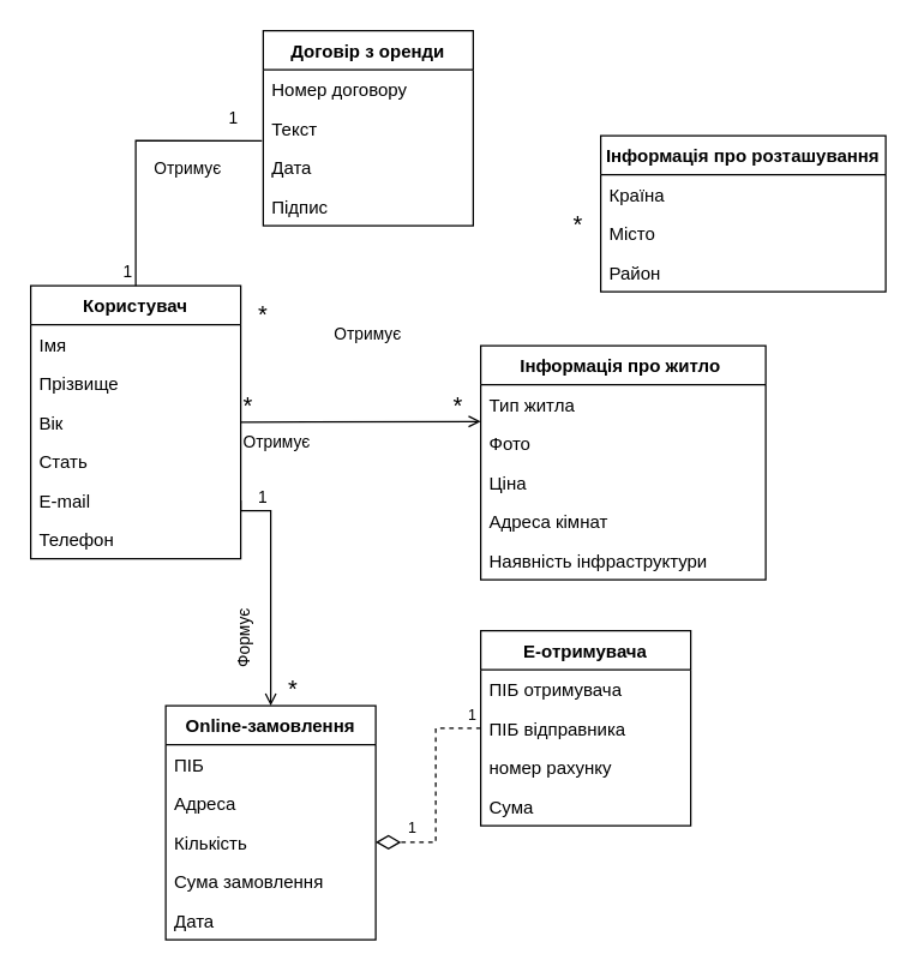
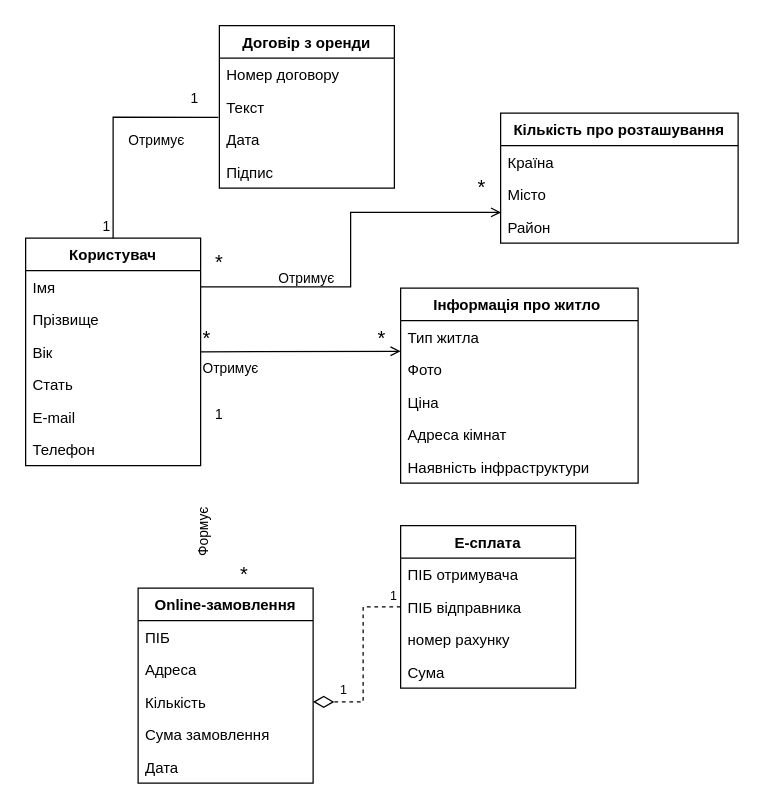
  <mxCell id="0" />
  <mxCell id="1" parent="0" />
  <mxCell id="2" style="edgeStyle=orthogonalEdgeStyle;rounded=0;orthogonalLoop=1;jettySize=auto;html=1;exitX=0.5;exitY=0;exitDx=0;exitDy=0;entryX=-0.006;entryY=0.82;entryDx=0;entryDy=0;entryPerimeter=0;fontSize=10;endArrow=none;endFill=0;endSize=5;" edge="1" parent="1" source="3" target="33"><mxGeometry relative="1" as="geometry" /></mxCell>
  <mxCell id="3" value="Користувач" style="swimlane;fontStyle=1;childLayout=stackLayout;horizontal=1;startSize=26;fillColor=none;horizontalStack=0;resizeParent=1;resizeParentMax=0;resizeLast=0;collapsible=1;marginBottom=0;" vertex="1" parent="1"><mxGeometry x="20" y="190" width="140" height="182" as="geometry" /></mxCell>
  <mxCell id="4" value="Імя" style="text;strokeColor=none;fillColor=none;align=left;verticalAlign=top;spacingLeft=4;spacingRight=4;overflow=hidden;rotatable=0;points=[[0,0.5],[1,0.5]];portConstraint=eastwest;" vertex="1" parent="3"><mxGeometry y="26" width="140" height="26" as="geometry" /></mxCell>
  <mxCell id="5" value="Прізвище" style="text;strokeColor=none;fillColor=none;align=left;verticalAlign=top;spacingLeft=4;spacingRight=4;overflow=hidden;rotatable=0;points=[[0,0.5],[1,0.5]];portConstraint=eastwest;" vertex="1" parent="3"><mxGeometry y="52" width="140" height="26" as="geometry" /></mxCell>
  <mxCell id="6" value="Вік" style="text;strokeColor=none;fillColor=none;align=left;verticalAlign=top;spacingLeft=4;spacingRight=4;overflow=hidden;rotatable=0;points=[[0,0.5],[1,0.5]];portConstraint=eastwest;" vertex="1" parent="3"><mxGeometry y="78" width="140" height="26" as="geometry" /></mxCell>
  <mxCell id="7" value="Стать " style="text;strokeColor=none;fillColor=none;align=left;verticalAlign=top;spacingLeft=4;spacingRight=4;overflow=hidden;rotatable=0;points=[[0,0.5],[1,0.5]];portConstraint=eastwest;" vertex="1" parent="3"><mxGeometry y="104" width="140" height="26" as="geometry" /></mxCell>
  <mxCell id="8" value="E-mail" style="text;strokeColor=none;fillColor=none;align=left;verticalAlign=top;spacingLeft=4;spacingRight=4;overflow=hidden;rotatable=0;points=[[0,0.5],[1,0.5]];portConstraint=eastwest;" vertex="1" parent="3"><mxGeometry y="130" width="140" height="26" as="geometry" /></mxCell>
  <mxCell id="9" value="Телефон" style="text;strokeColor=none;fillColor=none;align=left;verticalAlign=top;spacingLeft=4;spacingRight=4;overflow=hidden;rotatable=0;points=[[0,0.5],[1,0.5]];portConstraint=eastwest;" vertex="1" parent="3"><mxGeometry y="156" width="140" height="26" as="geometry" /></mxCell>
- <mxCell id="10" value="Інформація про розташування" style="swimlane;fontStyle=1;childLayout=stackLayout;horizontal=1;startSize=26;fillColor=none;horizontalStack=0;resizeParent=1;resizeParentMax=0;resizeLast=0;collapsible=1;marginBottom=0;" vertex="1" parent="1"><mxGeometry x="400" y="90" width="190" height="104" as="geometry" /></mxCell>
+ <mxCell id="10" value="Кількість про розташування" style="swimlane;fontStyle=1;childLayout=stackLayout;horizontal=1;startSize=26;fillColor=none;horizontalStack=0;resizeParent=1;resizeParentMax=0;resizeLast=0;collapsible=1;marginBottom=0;" vertex="1" parent="1"><mxGeometry x="400" y="90" width="190" height="104" as="geometry" /></mxCell>
  <mxCell id="11" value="Країна" style="text;strokeColor=none;fillColor=none;align=left;verticalAlign=top;spacingLeft=4;spacingRight=4;overflow=hidden;rotatable=0;points=[[0,0.5],[1,0.5]];portConstraint=eastwest;" vertex="1" parent="10"><mxGeometry y="26" width="190" height="26" as="geometry" /></mxCell>
  <mxCell id="12" value="Місто" style="text;strokeColor=none;fillColor=none;align=left;verticalAlign=top;spacingLeft=4;spacingRight=4;overflow=hidden;rotatable=0;points=[[0,0.5],[1,0.5]];portConstraint=eastwest;" vertex="1" parent="10"><mxGeometry y="52" width="190" height="26" as="geometry" /></mxCell>
  <mxCell id="13" value="Район" style="text;strokeColor=none;fillColor=none;align=left;verticalAlign=top;spacingLeft=4;spacingRight=4;overflow=hidden;rotatable=0;points=[[0,0.5],[1,0.5]];portConstraint=eastwest;" vertex="1" parent="10"><mxGeometry y="78" width="190" height="26" as="geometry" /></mxCell>
  <mxCell id="14" value="Інформація про житло " style="swimlane;fontStyle=1;childLayout=stackLayout;horizontal=1;startSize=26;fillColor=none;horizontalStack=0;resizeParent=1;resizeParentMax=0;resizeLast=0;collapsible=1;marginBottom=0;" vertex="1" parent="1"><mxGeometry x="320" y="230" width="190" height="156" as="geometry" /></mxCell>
  <mxCell id="15" value="Тип житла" style="text;strokeColor=none;fillColor=none;align=left;verticalAlign=top;spacingLeft=4;spacingRight=4;overflow=hidden;rotatable=0;points=[[0,0.5],[1,0.5]];portConstraint=eastwest;" vertex="1" parent="14"><mxGeometry y="26" width="190" height="26" as="geometry" /></mxCell>
  <mxCell id="16" value="Фото" style="text;strokeColor=none;fillColor=none;align=left;verticalAlign=top;spacingLeft=4;spacingRight=4;overflow=hidden;rotatable=0;points=[[0,0.5],[1,0.5]];portConstraint=eastwest;" vertex="1" parent="14"><mxGeometry y="52" width="190" height="26" as="geometry" /></mxCell>
  <mxCell id="17" value="Ціна" style="text;strokeColor=none;fillColor=none;align=left;verticalAlign=top;spacingLeft=4;spacingRight=4;overflow=hidden;rotatable=0;points=[[0,0.5],[1,0.5]];portConstraint=eastwest;" vertex="1" parent="14"><mxGeometry y="78" width="190" height="26" as="geometry" /></mxCell>
  <mxCell id="18" value="Адреса кімнат" style="text;strokeColor=none;fillColor=none;align=left;verticalAlign=top;spacingLeft=4;spacingRight=4;overflow=hidden;rotatable=0;points=[[0,0.5],[1,0.5]];portConstraint=eastwest;" vertex="1" parent="14"><mxGeometry y="104" width="190" height="26" as="geometry" /></mxCell>
  <mxCell id="19" value="Наявність інфраструктури " style="text;strokeColor=none;fillColor=none;align=left;verticalAlign=top;spacingLeft=4;spacingRight=4;overflow=hidden;rotatable=0;points=[[0,0.5],[1,0.5]];portConstraint=eastwest;" vertex="1" parent="14"><mxGeometry y="130" width="190" height="26" as="geometry" /></mxCell>
  <mxCell id="20" value="Online-замовлення" style="swimlane;fontStyle=1;childLayout=stackLayout;horizontal=1;startSize=26;fillColor=none;horizontalStack=0;resizeParent=1;resizeParentMax=0;resizeLast=0;collapsible=1;marginBottom=0;" vertex="1" parent="1"><mxGeometry x="110" y="470" width="140" height="156" as="geometry" /></mxCell>
  <mxCell id="21" value="ПІБ" style="text;strokeColor=none;fillColor=none;align=left;verticalAlign=top;spacingLeft=4;spacingRight=4;overflow=hidden;rotatable=0;points=[[0,0.5],[1,0.5]];portConstraint=eastwest;" vertex="1" parent="20"><mxGeometry y="26" width="140" height="26" as="geometry" /></mxCell>
  <mxCell id="22" value="Адреса" style="text;strokeColor=none;fillColor=none;align=left;verticalAlign=top;spacingLeft=4;spacingRight=4;overflow=hidden;rotatable=0;points=[[0,0.5],[1,0.5]];portConstraint=eastwest;" vertex="1" parent="20"><mxGeometry y="52" width="140" height="26" as="geometry" /></mxCell>
  <mxCell id="23" value="Кількість " style="text;strokeColor=none;fillColor=none;align=left;verticalAlign=top;spacingLeft=4;spacingRight=4;overflow=hidden;rotatable=0;points=[[0,0.5],[1,0.5]];portConstraint=eastwest;" vertex="1" parent="20"><mxGeometry y="78" width="140" height="26" as="geometry" /></mxCell>
  <mxCell id="24" value="Сума замовлення" style="text;strokeColor=none;fillColor=none;align=left;verticalAlign=top;spacingLeft=4;spacingRight=4;overflow=hidden;rotatable=0;points=[[0,0.5],[1,0.5]];portConstraint=eastwest;" vertex="1" parent="20"><mxGeometry y="104" width="140" height="26" as="geometry" /></mxCell>
  <mxCell id="25" value="Дата" style="text;strokeColor=none;fillColor=none;align=left;verticalAlign=top;spacingLeft=4;spacingRight=4;overflow=hidden;rotatable=0;points=[[0,0.5],[1,0.5]];portConstraint=eastwest;" vertex="1" parent="20"><mxGeometry y="130" width="140" height="26" as="geometry" /></mxCell>
- <mxCell id="26" value="E-отримувача" style="swimlane;fontStyle=1;childLayout=stackLayout;horizontal=1;startSize=26;fillColor=none;horizontalStack=0;resizeParent=1;resizeParentMax=0;resizeLast=0;collapsible=1;marginBottom=0;" vertex="1" parent="1"><mxGeometry x="320" y="420" width="140" height="130" as="geometry" /></mxCell>
+ <mxCell id="26" value="E-сплата" style="swimlane;fontStyle=1;childLayout=stackLayout;horizontal=1;startSize=26;fillColor=none;horizontalStack=0;resizeParent=1;resizeParentMax=0;resizeLast=0;collapsible=1;marginBottom=0;" vertex="1" parent="1"><mxGeometry x="320" y="420" width="140" height="130" as="geometry" /></mxCell>
  <mxCell id="27" value="ПІБ отримувача" style="text;strokeColor=none;fillColor=none;align=left;verticalAlign=top;spacingLeft=4;spacingRight=4;overflow=hidden;rotatable=0;points=[[0,0.5],[1,0.5]];portConstraint=eastwest;" vertex="1" parent="26"><mxGeometry y="26" width="140" height="26" as="geometry" /></mxCell>
  <mxCell id="28" value="ПІБ відправника" style="text;strokeColor=none;fillColor=none;align=left;verticalAlign=top;spacingLeft=4;spacingRight=4;overflow=hidden;rotatable=0;points=[[0,0.5],[1,0.5]];portConstraint=eastwest;" vertex="1" parent="26"><mxGeometry y="52" width="140" height="26" as="geometry" /></mxCell>
  <mxCell id="29" value="номер рахунку" style="text;strokeColor=none;fillColor=none;align=left;verticalAlign=top;spacingLeft=4;spacingRight=4;overflow=hidden;rotatable=0;points=[[0,0.5],[1,0.5]];portConstraint=eastwest;" vertex="1" parent="26"><mxGeometry y="78" width="140" height="26" as="geometry" /></mxCell>
  <mxCell id="30" value="Сума" style="text;strokeColor=none;fillColor=none;align=left;verticalAlign=top;spacingLeft=4;spacingRight=4;overflow=hidden;rotatable=0;points=[[0,0.5],[1,0.5]];portConstraint=eastwest;" vertex="1" parent="26"><mxGeometry y="104" width="140" height="26" as="geometry" /></mxCell>
  <mxCell id="31" value="Договір з оренди" style="swimlane;fontStyle=1;childLayout=stackLayout;horizontal=1;startSize=26;fillColor=none;horizontalStack=0;resizeParent=1;resizeParentMax=0;resizeLast=0;collapsible=1;marginBottom=0;" vertex="1" parent="1"><mxGeometry x="175" y="20" width="140" height="130" as="geometry" /></mxCell>
  <mxCell id="32" value="Номер договору" style="text;strokeColor=none;fillColor=none;align=left;verticalAlign=top;spacingLeft=4;spacingRight=4;overflow=hidden;rotatable=0;points=[[0,0.5],[1,0.5]];portConstraint=eastwest;fontSize=12;" vertex="1" parent="31"><mxGeometry y="26" width="140" height="26" as="geometry" /></mxCell>
  <mxCell id="33" value="Текст" style="text;strokeColor=none;fillColor=none;align=left;verticalAlign=top;spacingLeft=4;spacingRight=4;overflow=hidden;rotatable=0;points=[[0,0.5],[1,0.5]];portConstraint=eastwest;" vertex="1" parent="31"><mxGeometry y="52" width="140" height="26" as="geometry" /></mxCell>
  <mxCell id="34" value="Дата" style="text;strokeColor=none;fillColor=none;align=left;verticalAlign=top;spacingLeft=4;spacingRight=4;overflow=hidden;rotatable=0;points=[[0,0.5],[1,0.5]];portConstraint=eastwest;" vertex="1" parent="31"><mxGeometry y="78" width="140" height="26" as="geometry" /></mxCell>
  <mxCell id="35" value="Підпис" style="text;strokeColor=none;fillColor=none;align=left;verticalAlign=top;spacingLeft=4;spacingRight=4;overflow=hidden;rotatable=0;points=[[0,0.5],[1,0.5]];portConstraint=eastwest;" vertex="1" parent="31"><mxGeometry y="104" width="140" height="26" as="geometry" /></mxCell>
  <mxCell id="36" value="Отримує" style="endArrow=open;endFill=0;html=1;edgeStyle=orthogonalEdgeStyle;align=left;verticalAlign=top;rounded=0;exitX=1;exitY=0.5;exitDx=0;exitDy=0;" edge="1" parent="1" source="6"><mxGeometry x="-1" relative="1" as="geometry"><mxPoint x="170" y="270" as="sourcePoint" /><mxPoint x="320" y="280.5" as="targetPoint" /></mxGeometry></mxCell>
  <mxCell id="37" value="*" style="edgeLabel;resizable=0;html=1;align=left;verticalAlign=bottom;fontSize=16;" connectable="0" vertex="1" parent="36"><mxGeometry x="-1" relative="1" as="geometry" /></mxCell>
+ <mxCell id="38" style="edgeStyle=orthogonalEdgeStyle;rounded=0;orthogonalLoop=1;jettySize=auto;html=1;exitX=1;exitY=0.5;exitDx=0;exitDy=0;entryX=0.002;entryY=1.054;entryDx=0;entryDy=0;entryPerimeter=0;endArrow=open;endFill=0;" edge="1" parent="1" source="4" target="12"><mxGeometry relative="1" as="geometry" /></mxCell>
  <mxCell id="39" value="*" style="edgeLabel;resizable=0;html=1;align=left;verticalAlign=bottom;fontSize=16;" connectable="0" vertex="1" parent="1"><mxGeometry x="300" y="281" as="geometry" /></mxCell>
  <mxCell id="40" value="*" style="edgeLabel;resizable=0;html=1;align=left;verticalAlign=bottom;fontSize=16;" connectable="0" vertex="1" parent="1"><mxGeometry x="170" y="220" as="geometry" /></mxCell>
  <mxCell id="41" value="*" style="edgeLabel;resizable=0;html=1;align=left;verticalAlign=bottom;fontSize=16;" connectable="0" vertex="1" parent="1"><mxGeometry x="380" y="160" as="geometry" /></mxCell>
  <mxCell id="42" value="&lt;font style=&quot;font-size: 11px;&quot;&gt;Отримує&lt;/font&gt;" style="text;html=1;strokeColor=none;fillColor=none;align=center;verticalAlign=middle;whiteSpace=wrap;rounded=0;fontSize=16;" vertex="1" parent="1"><mxGeometry x="220" y="210" width="50" height="20" as="geometry" /></mxCell>
- <mxCell id="43" style="edgeStyle=orthogonalEdgeStyle;rounded=0;orthogonalLoop=1;jettySize=auto;html=1;exitX=1;exitY=0.5;exitDx=0;exitDy=0;entryX=0.5;entryY=0;entryDx=0;entryDy=0;fontSize=16;endArrow=open;endFill=0;" edge="1" parent="1" source="8" target="20"><mxGeometry relative="1" as="geometry"><Array as="points"><mxPoint x="160" y="340" /><mxPoint x="180" y="340" /><mxPoint x="180" y="460" /></Array></mxGeometry></mxCell>
  <mxCell id="44" value="&lt;font style=&quot;font-size: 11px;&quot;&gt;1&lt;/font&gt;" style="edgeLabel;resizable=0;html=1;align=left;verticalAlign=bottom;fontSize=16;" connectable="0" vertex="1" parent="1"><mxGeometry x="170" y="340" as="geometry" /></mxCell>
  <mxCell id="45" value="*" style="edgeLabel;resizable=0;html=1;align=left;verticalAlign=bottom;fontSize=16;" connectable="0" vertex="1" parent="1"><mxGeometry x="190" y="470" as="geometry" /></mxCell>
  <mxCell id="46" value="&lt;font style=&quot;font-size: 11px;&quot;&gt;Формує&lt;/font&gt;" style="text;html=1;strokeColor=none;fillColor=none;align=center;verticalAlign=middle;whiteSpace=wrap;rounded=0;fontSize=16;rotation=-90;" vertex="1" parent="1"><mxGeometry x="130" y="410" width="60" height="30" as="geometry" /></mxCell>
  <mxCell id="47" style="edgeStyle=orthogonalEdgeStyle;rounded=0;orthogonalLoop=1;jettySize=auto;html=1;exitX=0;exitY=0.5;exitDx=0;exitDy=0;entryX=1;entryY=0.5;entryDx=0;entryDy=0;fontSize=11;endArrow=diamondThin;endFill=0;endSize=14;dashed=1;" edge="1" parent="1" source="28" target="23"><mxGeometry relative="1" as="geometry" /></mxCell>
  <mxCell id="48" value="&lt;font style=&quot;font-size: 10px;&quot;&gt;1&lt;/font&gt;" style="edgeLabel;resizable=0;html=1;align=left;verticalAlign=bottom;fontSize=16;" connectable="0" vertex="1" parent="1"><mxGeometry x="310" y="485" as="geometry" /></mxCell>
  <mxCell id="49" value="&lt;font style=&quot;font-size: 10px;&quot;&gt;1&lt;/font&gt;" style="edgeLabel;resizable=0;html=1;align=left;verticalAlign=bottom;fontSize=16;" connectable="0" vertex="1" parent="1"><mxGeometry x="270" y="560" as="geometry" /></mxCell>
  <mxCell id="50" value="&lt;font style=&quot;font-size: 11px;&quot;&gt;Отримує&lt;/font&gt;" style="text;html=1;strokeColor=none;fillColor=none;align=center;verticalAlign=middle;whiteSpace=wrap;rounded=0;fontSize=16;" vertex="1" parent="1"><mxGeometry x="100" y="100" width="50" height="20" as="geometry" /></mxCell>
  <mxCell id="51" value="&lt;font style=&quot;font-size: 11px;&quot;&gt;1&lt;/font&gt;" style="edgeLabel;resizable=0;html=1;align=left;verticalAlign=bottom;fontSize=16;" connectable="0" vertex="1" parent="1"><mxGeometry x="80" y="190" as="geometry" /></mxCell>
  <mxCell id="52" value="&lt;font style=&quot;font-size: 11px;&quot;&gt;1&lt;/font&gt;" style="edgeLabel;resizable=0;html=1;align=center;verticalAlign=top;fontSize=16;spacing=0;labelPosition=center;verticalLabelPosition=bottom;" connectable="0" vertex="1" parent="1"><mxGeometry x="160" y="70" as="geometry"><mxPoint x="-6" y="-8" as="offset" /></mxGeometry></mxCell>
